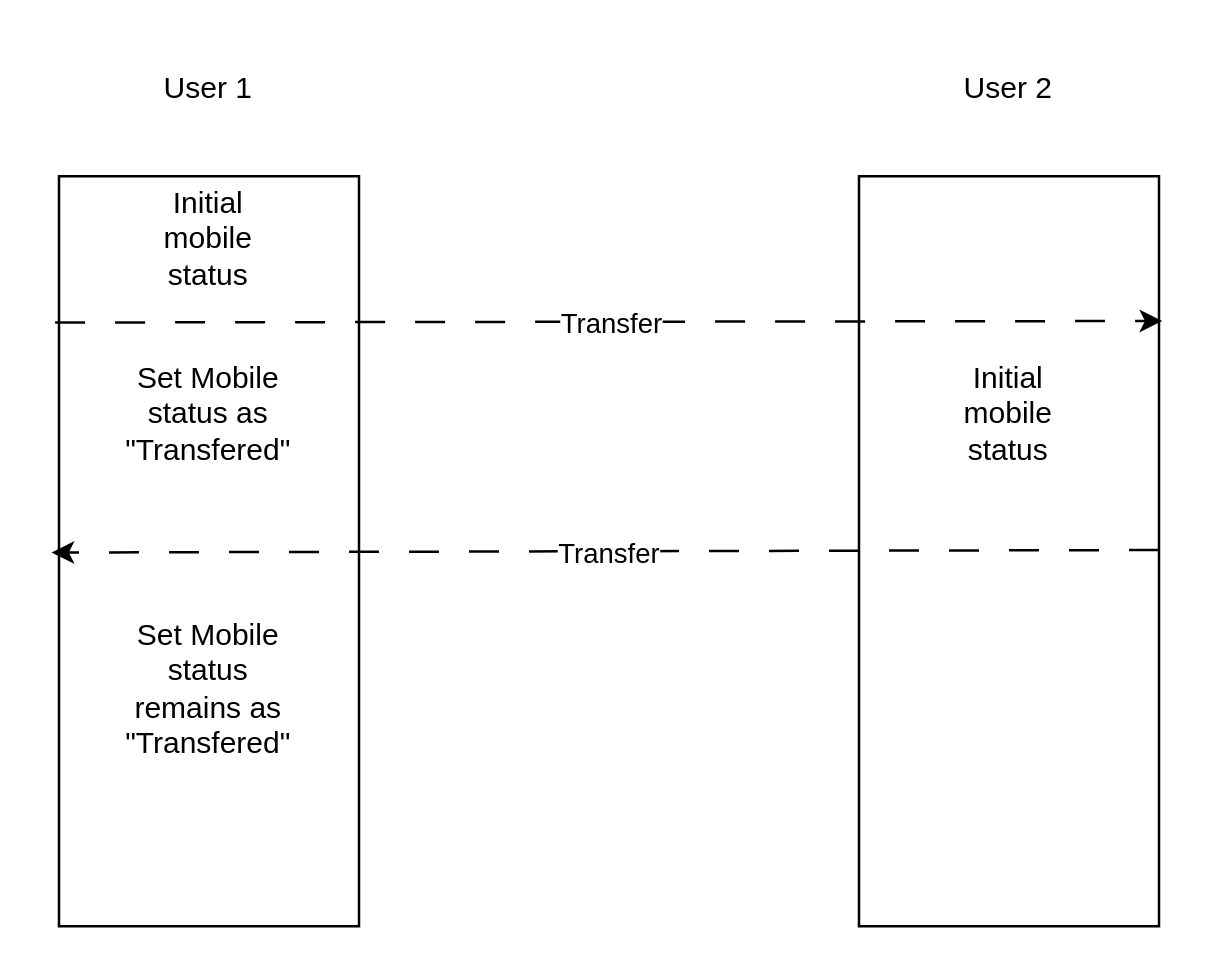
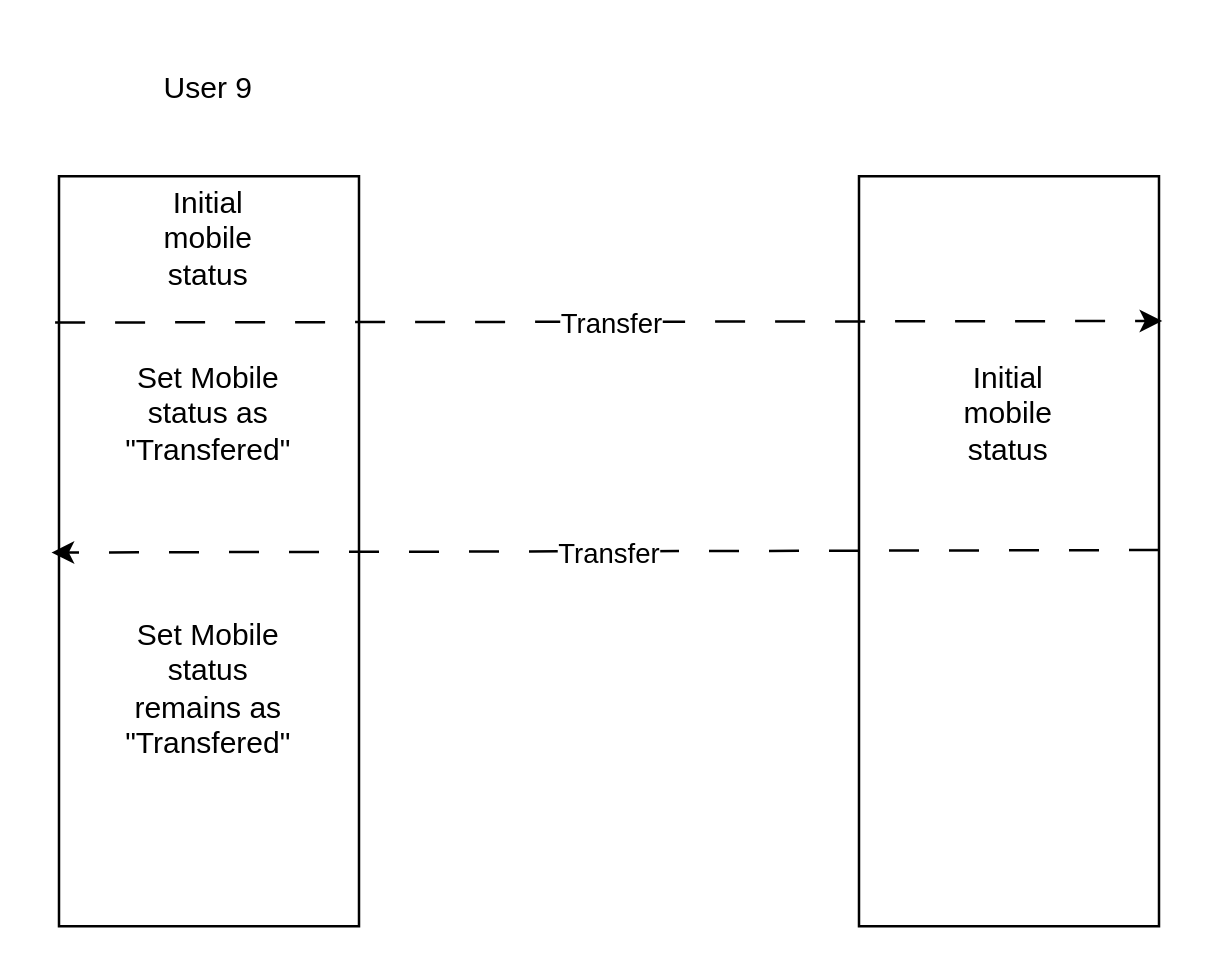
  <mxCell id="0" />
  <mxCell id="1" parent="0" />
  <mxCell id="2" value="" style="rounded=0;whiteSpace=wrap;html=1;" vertex="1" parent="1"><mxGeometry x="23" y="70" width="120" height="300" as="geometry" /></mxCell>
  <mxCell id="3" value="" style="rounded=0;whiteSpace=wrap;html=1;" vertex="1" parent="1"><mxGeometry x="343" y="70" width="120" height="300" as="geometry" /></mxCell>
  <mxCell id="4" value="Initial mobile status" style="text;html=1;strokeColor=none;fillColor=none;align=center;verticalAlign=middle;whiteSpace=wrap;rounded=0;" vertex="1" parent="1"><mxGeometry x="53" y="80" width="60" height="30" as="geometry" /></mxCell>
- <mxCell id="5" value="User 1" style="text;html=1;strokeColor=none;fillColor=none;align=center;verticalAlign=middle;whiteSpace=wrap;rounded=0;" vertex="1" parent="1"><mxGeometry x="53" y="20" width="60" height="30" as="geometry" /></mxCell>
- <mxCell id="6" value="User 2" style="text;html=1;strokeColor=none;fillColor=none;align=center;verticalAlign=middle;whiteSpace=wrap;rounded=0;" vertex="1" parent="1"><mxGeometry x="373" y="20" width="60" height="30" as="geometry" /></mxCell>
+ <mxCell id="5" value="User 9" style="text;html=1;strokeColor=none;fillColor=none;align=center;verticalAlign=middle;whiteSpace=wrap;rounded=0;" vertex="1" parent="1"><mxGeometry x="53" y="20" width="60" height="30" as="geometry" /></mxCell>
  <mxCell id="7" value="Initial mobile status" style="text;html=1;strokeColor=none;fillColor=none;align=center;verticalAlign=middle;whiteSpace=wrap;rounded=0;" vertex="1" parent="1"><mxGeometry x="373" y="150" width="60" height="30" as="geometry" /></mxCell>
  <mxCell id="8" value="Set Mobile status as &quot;Transfered&quot;" style="text;html=1;strokeColor=none;fillColor=none;align=center;verticalAlign=middle;whiteSpace=wrap;rounded=0;" vertex="1" parent="1"><mxGeometry x="53" y="150" width="60" height="30" as="geometry" /></mxCell>
  <mxCell id="9" value="" style="endArrow=classic;html=1;rounded=0;exitX=-0.013;exitY=0.195;exitDx=0;exitDy=0;exitPerimeter=0;entryX=1.011;entryY=0.193;entryDx=0;entryDy=0;entryPerimeter=0;dashed=1;dashPattern=12 12;" edge="1" parent="1" source="2" target="3"><mxGeometry width="50" height="50" relative="1" as="geometry"><mxPoint x="293" y="320" as="sourcePoint" /><mxPoint x="343" y="270" as="targetPoint" /></mxGeometry></mxCell>
  <mxCell id="10" value="Transfer" style="edgeLabel;html=1;align=center;verticalAlign=middle;resizable=0;points=[];" vertex="1" connectable="0" parent="9"><mxGeometry x="-0.071" relative="1" as="geometry"><mxPoint x="16" as="offset" /></mxGeometry></mxCell>
  <mxCell id="11" value="" style="endArrow=classic;html=1;rounded=0;exitX=-0.013;exitY=0.195;exitDx=0;exitDy=0;exitPerimeter=0;entryX=1.011;entryY=0.193;entryDx=0;entryDy=0;entryPerimeter=0;dashed=1;dashPattern=12 12;" edge="1" parent="1"><mxGeometry width="50" height="50" relative="1" as="geometry"><mxPoint x="463" y="219.5" as="sourcePoint" /><mxPoint x="20" y="220.5" as="targetPoint" /></mxGeometry></mxCell>
  <mxCell id="12" value="Transfer" style="edgeLabel;html=1;align=center;verticalAlign=middle;resizable=0;points=[];" vertex="1" connectable="0" parent="11"><mxGeometry x="0.044" y="-2" relative="1" as="geometry"><mxPoint x="11" y="2" as="offset" /></mxGeometry></mxCell>
  <mxCell id="13" value="Set Mobile status remains as &quot;Transfered&quot;" style="text;html=1;strokeColor=none;fillColor=none;align=center;verticalAlign=middle;whiteSpace=wrap;rounded=0;" vertex="1" parent="1"><mxGeometry x="53" y="260" width="60" height="30" as="geometry" /></mxCell>
